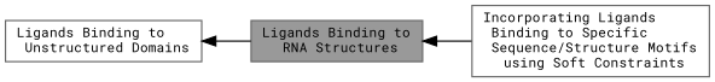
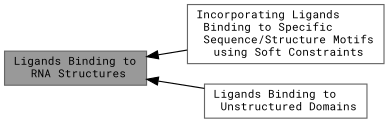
  digraph {
    rankdir=LR
    fontname="Roboto Mono"
    node [color=grey40 fillcolor=white fontname="Roboto Mono" fontsize=10 shape=box style=filled]
    edge [dir=back fontname="Roboto Mono" fontsize=10 labelfontname=Helvetica labelfontsize=10 shape=plaintext style=solid]
    n1 [height=0.2 label="Incorporating Ligands\l Binding to Specific\l Sequence/Structure Motifs\l using Soft Constraints" width=0.4]
    n2 [color=gray40 fillcolor=grey60 fontcolor=black height=0.2 label="Ligands Binding to\l RNA Structures" width=0.4]
    n3 [height=0.2 label="Ligands Binding to\l Unstructured Domains" width=0.4]
    n2 -> n1
-   n3 -> n2
+   n2 -> n3
  }
